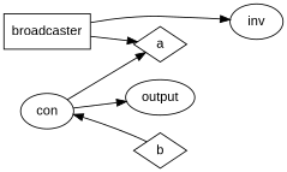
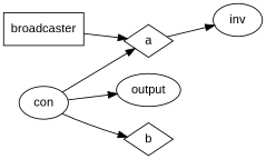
  digraph {
    fontname="Liberation Sans"
    rankdir=LR
    node [fontname="Liberation Sans"]
    edge [fontname="Liberation Sans"]
    a [shape=diamond]
    inv
    con
    output
    b [shape=diamond]
    broadcaster [shape=rectangle]
-   broadcaster -> inv
+   a -> inv
    con -> a
    con -> output
-   b -> con
+   con -> b
    broadcaster -> a
  }
